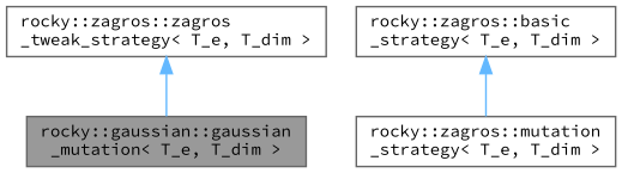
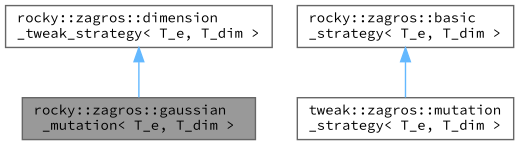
  digraph {
    fontname="Source Code Pro"
    node [color=gray40 fillcolor=white fontname="Source Code Pro" fontsize=10 shape=box style=filled]
    edge [color=steelblue1 dir=back fontname="Source Code Pro" fontsize=10 labelfontname=Helvetica labelfontsize=10 style=solid]
-   n1 [fillcolor=grey60 fontcolor=black height=0.2 label="rocky::gaussian::gaussian\l_mutation\< T_e, T_dim \>" width=0.4]
-   n2 [height=0.2 label="rocky::zagros::zagros\l_tweak_strategy\< T_e, T_dim \>" width=0.4]
-   n3 [height=0.2 label="rocky::zagros::mutation\l_strategy\< T_e, T_dim \>" width=0.4]
+   n1 [fillcolor=grey60 fontcolor=black height=0.2 label="rocky::zagros::gaussian\l_mutation\< T_e, T_dim \>" width=0.4]
+   n2 [height=0.2 label="rocky::zagros::dimension\l_tweak_strategy\< T_e, T_dim \>" width=0.4]
+   n3 [height=0.2 label="tweak::zagros::mutation\l_strategy\< T_e, T_dim \>" width=0.4]
    n4 [height=0.2 label="rocky::zagros::basic\l_strategy\< T_e, T_dim \>" width=0.4]
    n2 -> n1
    n4 -> n3
  }
